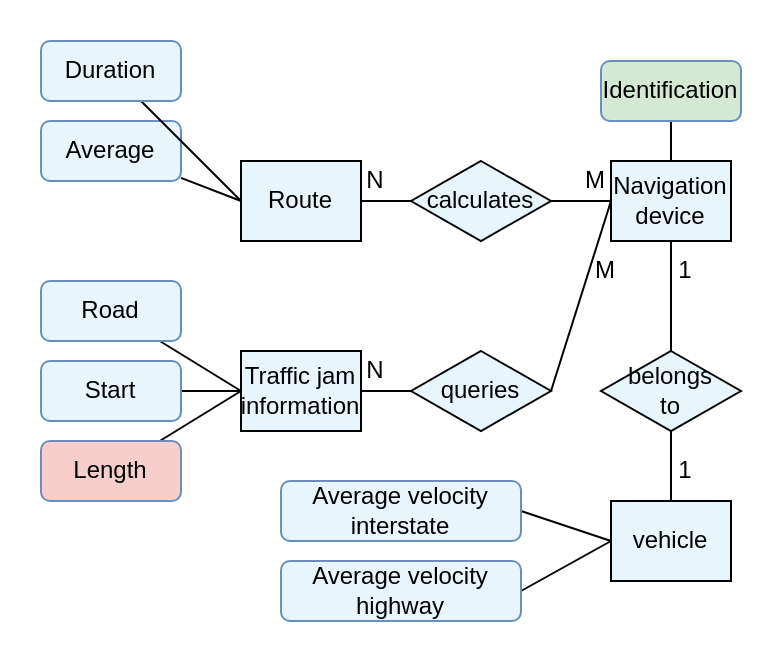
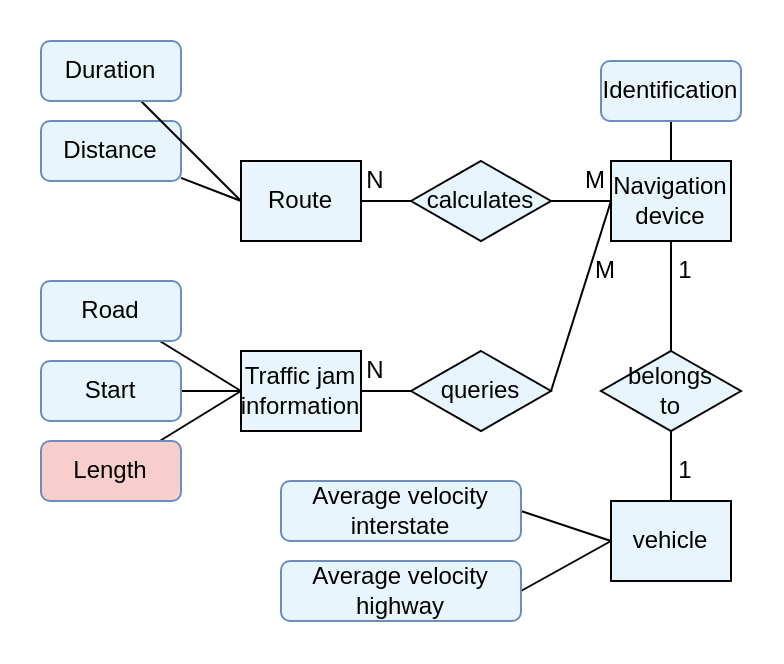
  <mxCell id="0" />
  <mxCell id="1" parent="0" />
  <mxCell id="2" style="edgeStyle=none;rounded=0;orthogonalLoop=1;jettySize=auto;html=1;entryX=0;entryY=0.5;entryDx=0;entryDy=0;endArrow=none;endFill=0;" edge="1" parent="1" source="3" target="13"><mxGeometry relative="1" as="geometry" /></mxCell>
- <mxCell id="3" value="Average" style="rounded=1;whiteSpace=wrap;html=1;strokeColor=#6c8ebf;fillColor=#E8F5FC;" vertex="1" parent="1"><mxGeometry x="20" y="60" width="70" height="30" as="geometry" /></mxCell>
+ <mxCell id="3" value="Distance" style="rounded=1;whiteSpace=wrap;html=1;strokeColor=#6c8ebf;fillColor=#E8F5FC;" vertex="1" parent="1"><mxGeometry x="20" y="60" width="70" height="30" as="geometry" /></mxCell>
  <mxCell id="4" style="edgeStyle=none;rounded=0;orthogonalLoop=1;jettySize=auto;html=1;entryX=0;entryY=0.5;entryDx=0;entryDy=0;endArrow=none;endFill=0;" edge="1" parent="1" source="5" target="13"><mxGeometry relative="1" as="geometry" /></mxCell>
  <mxCell id="5" value="Duration" style="rounded=1;whiteSpace=wrap;html=1;strokeColor=#6c8ebf;fillColor=#E8F5FC;" vertex="1" parent="1"><mxGeometry x="20" y="20" width="70" height="30" as="geometry" /></mxCell>
  <mxCell id="6" style="rounded=0;orthogonalLoop=1;jettySize=auto;html=1;entryX=0;entryY=0.5;entryDx=0;entryDy=0;endArrow=none;endFill=0;" edge="1" parent="1" source="7" target="15"><mxGeometry relative="1" as="geometry" /></mxCell>
  <mxCell id="7" value="Road" style="rounded=1;whiteSpace=wrap;html=1;strokeColor=#6c8ebf;fillColor=#E8F5FC;" vertex="1" parent="1"><mxGeometry x="20" y="140" width="70" height="30" as="geometry" /></mxCell>
  <mxCell id="8" style="edgeStyle=none;rounded=0;orthogonalLoop=1;jettySize=auto;html=1;endArrow=none;endFill=0;" edge="1" parent="1" source="9" target="15"><mxGeometry relative="1" as="geometry" /></mxCell>
  <mxCell id="9" value="Start" style="rounded=1;whiteSpace=wrap;html=1;strokeColor=#6c8ebf;fillColor=#E8F5FC;" vertex="1" parent="1"><mxGeometry x="20" y="180" width="70" height="30" as="geometry" /></mxCell>
  <mxCell id="10" style="edgeStyle=none;rounded=0;orthogonalLoop=1;jettySize=auto;html=1;entryX=0;entryY=0.5;entryDx=0;entryDy=0;endArrow=none;endFill=0;" edge="1" parent="1" source="11" target="15"><mxGeometry relative="1" as="geometry" /></mxCell>
  <mxCell id="11" value="Length" style="rounded=1;whiteSpace=wrap;html=1;strokeColor=#6c8ebf;fillColor=#f8cecc;" vertex="1" parent="1"><mxGeometry x="20" y="220" width="70" height="30" as="geometry" /></mxCell>
  <mxCell id="12" style="edgeStyle=none;rounded=0;orthogonalLoop=1;jettySize=auto;html=1;endArrow=none;endFill=0;entryX=0;entryY=0.5;entryDx=0;entryDy=0;" edge="1" parent="1" source="13" target="17"><mxGeometry relative="1" as="geometry"><mxPoint x="210" y="60" as="targetPoint" /></mxGeometry></mxCell>
  <mxCell id="13" value="Route" style="rounded=0;whiteSpace=wrap;html=1;strokeColor=#000000;fillColor=#E8F5FC;gradientColor=none;" vertex="1" parent="1"><mxGeometry x="120" y="80" width="60" height="40" as="geometry" /></mxCell>
  <mxCell id="14" style="edgeStyle=none;rounded=0;orthogonalLoop=1;jettySize=auto;html=1;endArrow=none;endFill=0;" edge="1" parent="1" source="15" target="19"><mxGeometry relative="1" as="geometry" /></mxCell>
  <mxCell id="15" value="Traffic jam&lt;br&gt;information" style="rounded=0;whiteSpace=wrap;html=1;strokeColor=#000000;fillColor=#E8F5FC;gradientColor=none;" vertex="1" parent="1"><mxGeometry x="120" y="175" width="60" height="40" as="geometry" /></mxCell>
  <mxCell id="16" style="edgeStyle=none;rounded=0;orthogonalLoop=1;jettySize=auto;html=1;endArrow=none;endFill=0;" edge="1" parent="1" source="17" target="21"><mxGeometry relative="1" as="geometry" /></mxCell>
  <mxCell id="17" value="calculates" style="rhombus;whiteSpace=wrap;html=1;strokeColor=#000000;fillColor=#E8F5FC;gradientColor=none;" vertex="1" parent="1"><mxGeometry x="205" y="80" width="70" height="40" as="geometry" /></mxCell>
  <mxCell id="18" style="edgeStyle=none;rounded=0;orthogonalLoop=1;jettySize=auto;html=1;entryX=0;entryY=0.5;entryDx=0;entryDy=0;endArrow=none;endFill=0;exitX=1;exitY=0.5;exitDx=0;exitDy=0;" edge="1" parent="1" source="19" target="21"><mxGeometry relative="1" as="geometry" /></mxCell>
  <mxCell id="19" value="queries" style="rhombus;whiteSpace=wrap;html=1;strokeColor=#000000;fillColor=#E8F5FC;gradientColor=none;" vertex="1" parent="1"><mxGeometry x="205" y="175" width="70" height="40" as="geometry" /></mxCell>
  <mxCell id="20" style="edgeStyle=none;rounded=0;orthogonalLoop=1;jettySize=auto;html=1;endArrow=none;endFill=0;" edge="1" parent="1" source="21" target="23"><mxGeometry relative="1" as="geometry" /></mxCell>
  <mxCell id="21" value="Navigation&lt;br&gt;device" style="rounded=0;whiteSpace=wrap;html=1;strokeColor=#000000;fillColor=#E8F5FC;gradientColor=none;" vertex="1" parent="1"><mxGeometry x="305" y="80" width="60" height="40" as="geometry" /></mxCell>
  <mxCell id="22" style="edgeStyle=none;rounded=0;orthogonalLoop=1;jettySize=auto;html=1;entryX=0.5;entryY=0;entryDx=0;entryDy=0;endArrow=none;endFill=0;" edge="1" parent="1" source="23" target="24"><mxGeometry relative="1" as="geometry" /></mxCell>
  <mxCell id="23" value="belongs&lt;br&gt;to" style="rhombus;whiteSpace=wrap;html=1;strokeColor=#000000;fillColor=#E8F5FC;gradientColor=none;" vertex="1" parent="1"><mxGeometry x="300" y="175" width="70" height="40" as="geometry" /></mxCell>
  <mxCell id="24" value="vehicle" style="rounded=0;whiteSpace=wrap;html=1;strokeColor=#000000;fillColor=#E8F5FC;gradientColor=none;" vertex="1" parent="1"><mxGeometry x="305" y="250" width="60" height="40" as="geometry" /></mxCell>
  <mxCell id="25" style="edgeStyle=none;rounded=0;orthogonalLoop=1;jettySize=auto;html=1;entryX=0;entryY=0.5;entryDx=0;entryDy=0;endArrow=none;endFill=0;exitX=1;exitY=0.5;exitDx=0;exitDy=0;" edge="1" parent="1" source="26" target="24"><mxGeometry relative="1" as="geometry" /></mxCell>
  <mxCell id="26" value="Average velocity interstate" style="rounded=1;whiteSpace=wrap;html=1;strokeColor=#6c8ebf;fillColor=#E8F5FC;" vertex="1" parent="1"><mxGeometry x="140" y="240" width="120" height="30" as="geometry" /></mxCell>
  <mxCell id="27" style="edgeStyle=none;rounded=0;orthogonalLoop=1;jettySize=auto;html=1;entryX=0;entryY=0.5;entryDx=0;entryDy=0;endArrow=none;endFill=0;exitX=1;exitY=0.5;exitDx=0;exitDy=0;" edge="1" parent="1" source="28" target="24"><mxGeometry relative="1" as="geometry" /></mxCell>
  <mxCell id="28" value="Average velocity highway" style="rounded=1;whiteSpace=wrap;html=1;strokeColor=#6c8ebf;fillColor=#E8F5FC;" vertex="1" parent="1"><mxGeometry x="140" y="280" width="120" height="30" as="geometry" /></mxCell>
  <mxCell id="29" style="edgeStyle=none;rounded=0;orthogonalLoop=1;jettySize=auto;html=1;entryX=0.5;entryY=0;entryDx=0;entryDy=0;endArrow=none;endFill=0;" edge="1" parent="1" source="30" target="21"><mxGeometry relative="1" as="geometry" /></mxCell>
- <mxCell id="30" value="Identification" style="rounded=1;whiteSpace=wrap;html=1;strokeColor=#6c8ebf;fillColor=#d5e8d4;" vertex="1" parent="1"><mxGeometry x="300" y="30" width="70" height="30" as="geometry" /></mxCell>
+ <mxCell id="30" value="Identification" style="rounded=1;whiteSpace=wrap;html=1;strokeColor=#6c8ebf;fillColor=#E8F5FC;" vertex="1" parent="1"><mxGeometry x="300" y="30" width="70" height="30" as="geometry" /></mxCell>
  <mxCell id="31" value="N" style="text;html=1;strokeColor=none;fillColor=none;align=center;verticalAlign=middle;whiteSpace=wrap;rounded=0;" vertex="1" parent="1"><mxGeometry x="185" y="180" width="5" height="10" as="geometry" /></mxCell>
  <mxCell id="32" value="N" style="text;html=1;strokeColor=none;fillColor=none;align=center;verticalAlign=middle;whiteSpace=wrap;rounded=0;" vertex="1" parent="1"><mxGeometry x="185" y="85" width="5" height="10" as="geometry" /></mxCell>
  <mxCell id="33" value="M" style="text;html=1;strokeColor=none;fillColor=none;align=center;verticalAlign=middle;whiteSpace=wrap;rounded=0;" vertex="1" parent="1"><mxGeometry x="295" y="85" width="5" height="10" as="geometry" /></mxCell>
  <mxCell id="34" value="M" style="text;html=1;strokeColor=none;fillColor=none;align=center;verticalAlign=middle;whiteSpace=wrap;rounded=0;" vertex="1" parent="1"><mxGeometry x="300" y="130" width="5" height="10" as="geometry" /></mxCell>
  <mxCell id="35" value="1" style="text;html=1;strokeColor=none;fillColor=none;align=center;verticalAlign=middle;whiteSpace=wrap;rounded=0;" vertex="1" parent="1"><mxGeometry x="340" y="130" width="5" height="10" as="geometry" /></mxCell>
  <mxCell id="36" value="1" style="text;html=1;strokeColor=none;fillColor=none;align=center;verticalAlign=middle;whiteSpace=wrap;rounded=0;" vertex="1" parent="1"><mxGeometry x="340" y="230" width="5" height="10" as="geometry" /></mxCell>
